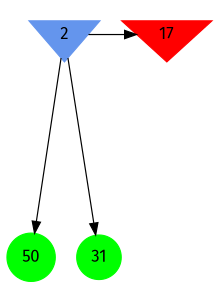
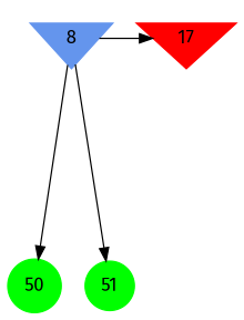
  digraph {
    fontname="Fira Sans"
    ranksep=2.0
    node [color=green fontname="Fira Sans" shape=invtriangle style=filled]
    edge [fontname="Fira Sans"]
-   8 [color=cornflowerblue label=2]
+   8 [color=cornflowerblue]
    17 [color=red]
    n3 [label=50 shape=circle]
-   31 [shape=circle]
+   31 [shape=circle label=51]
    subgraph sub_1 {
      rank=same
      8
      17
    }
    subgraph sub_2 {
      rank=same
    }
    subgraph sub_3 {
      rank=same
      n3
      31
    }
    8 -> 17
    8 -> n3
    8 -> 31
  }
